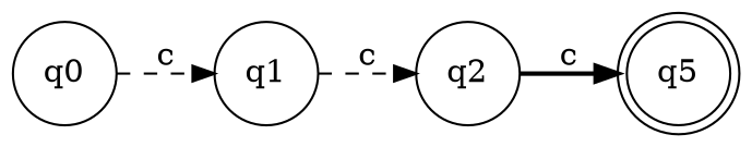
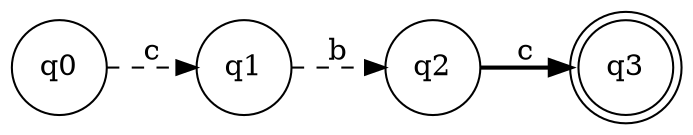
  digraph {
    rankdir=LR
    node [shape=circle]
    edge [style=dashed]
-   q3 [shape=doublecircle label=q5]
+   q3 [shape=doublecircle]
    q0
    q1
    q2
    q0 -> q1 [label=c]
-   q1 -> q2 [label=c]
+   q1 -> q2 [label=b]
    q2 -> q3 [label=c style=bold]
  }
